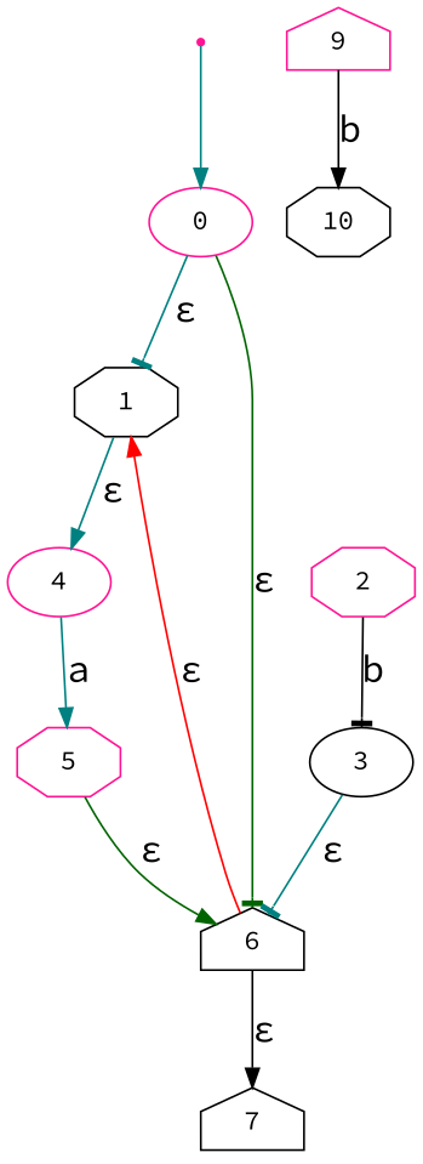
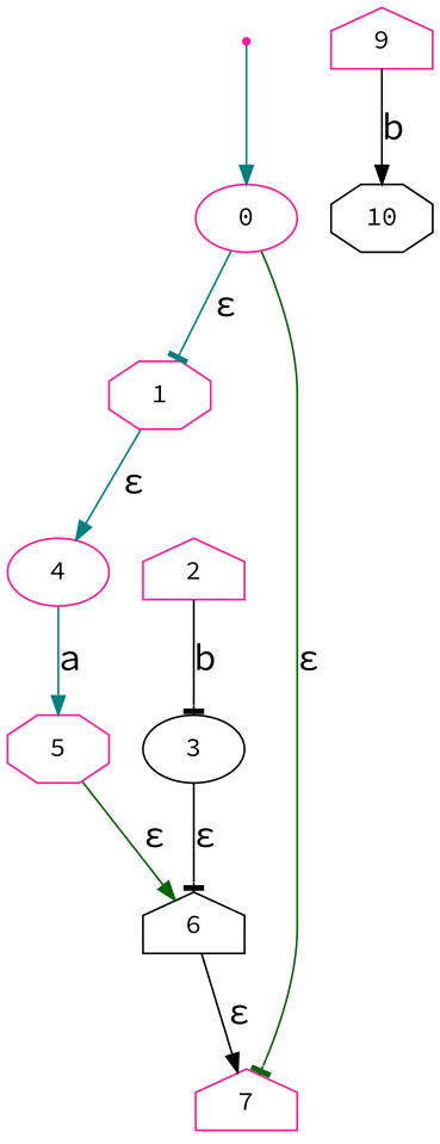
  digraph {
    compound=true
    fontname="Source Code Pro"
    rankdir=TB
    node [color=deeppink fontname="Source Code Pro" shape=octagon]
    edge [arrowhead=normal color=teal fontname="Source Code Pro" fontsize="20pt"]
    start [shape=point]
    0 [shape=ellipse]
-   1 [color=black]
-   7 [color=black shape=house]
+   1
+   7 [shape=house]
    4 [shape=ellipse]
    3 [color=black shape=ellipse]
-   2
+   2 [shape=house]
    5
    6 [color=black shape=house]
    9 [shape=house]
    10 [color=black]
    start -> 0
    0 -> 1 [arrowhead=tee label="&epsilon;"]
-   0 -> 6 [arrowhead=tee color=darkgreen constraing=false label="&epsilon;"]
+   0 -> 7 [arrowhead=tee color=darkgreen constraing=false label="&epsilon;"]
    1 -> 4 [label="&epsilon;"]
    4 -> 5 [label=a]
-   3 -> 6 [arrowhead=tee label="&epsilon;"]
+   3 -> 6 [arrowhead=tee color=black label="&epsilon;"]
    2 -> 3 [arrowhead=tee color=black label=b]
    5 -> 6 [color=darkgreen label="&epsilon;"]
-   6 -> 1 [color=red constraint=false label="&epsilon;"]
    6 -> 7 [color=black label="&epsilon;"]
    9 -> 10 [color=black label=b]
  }
